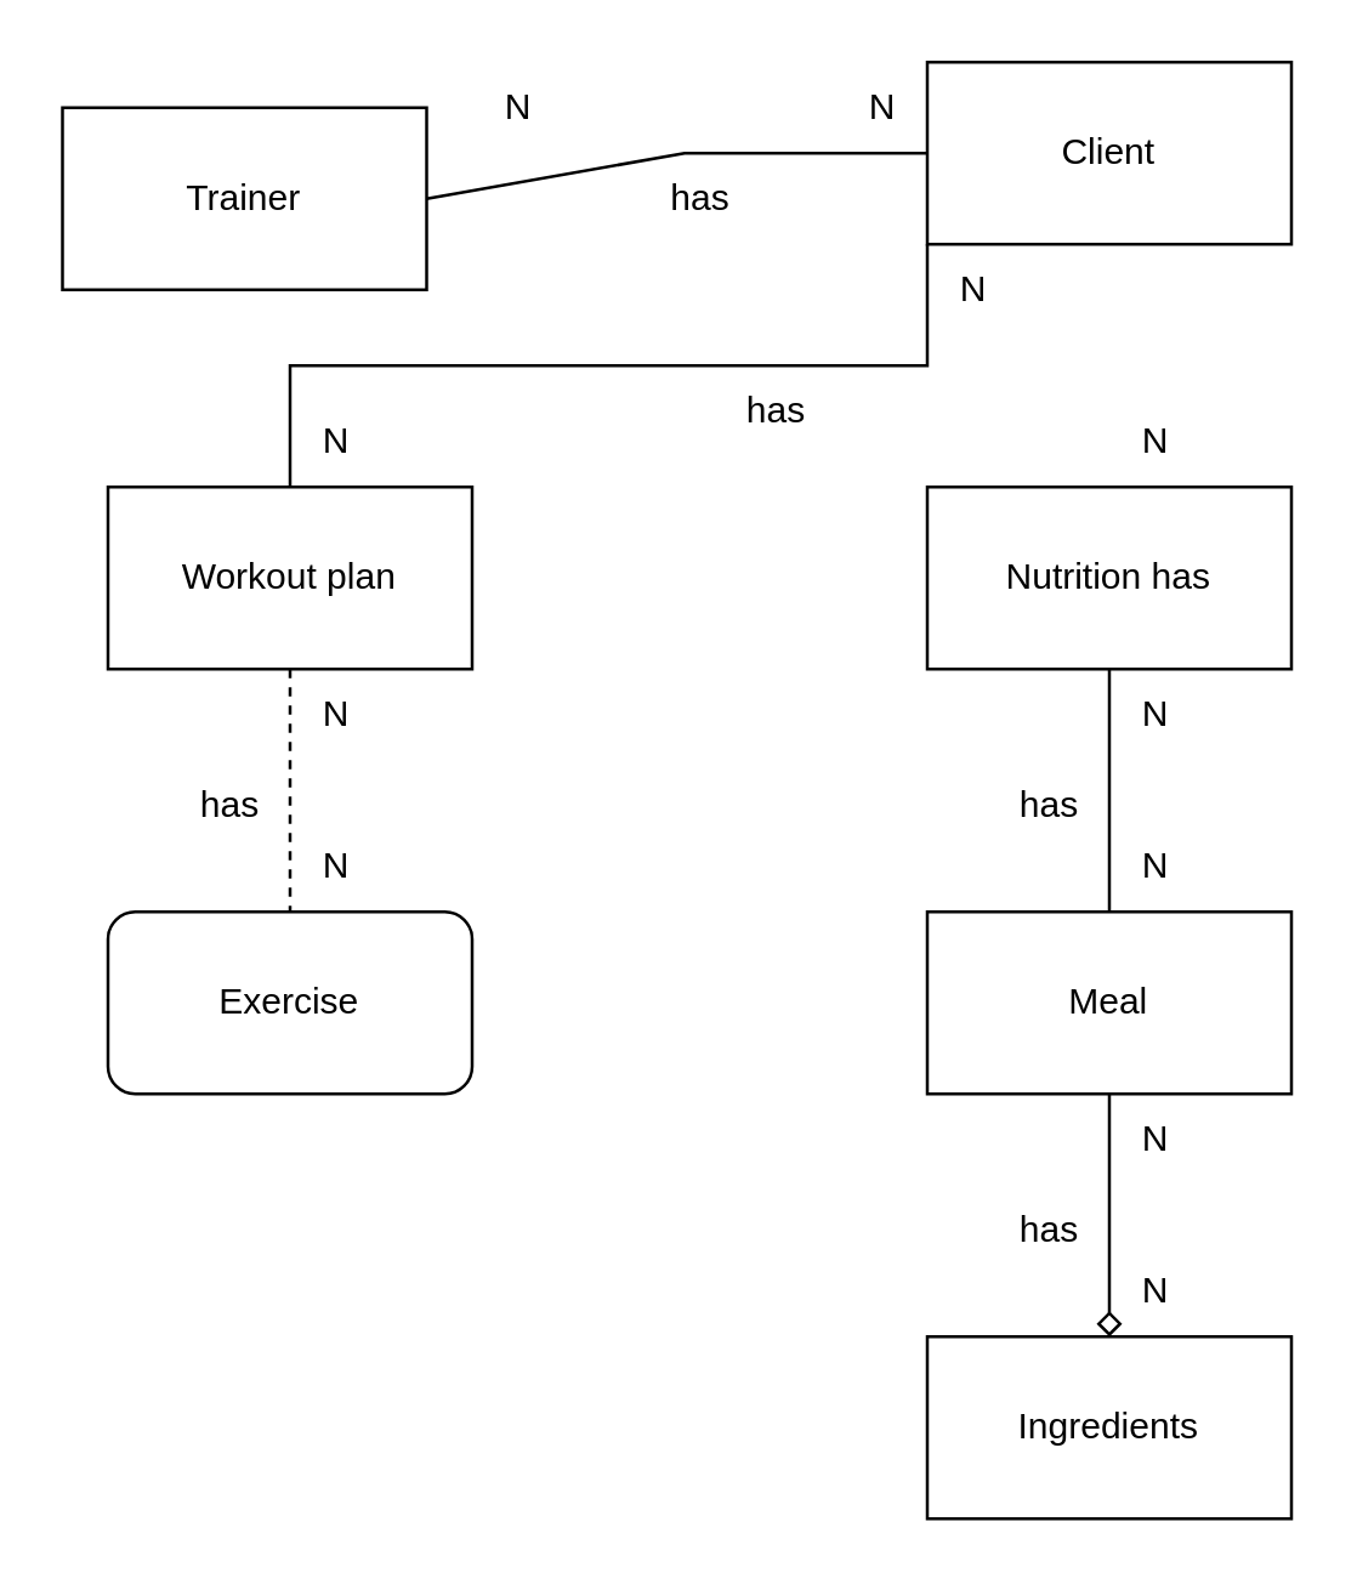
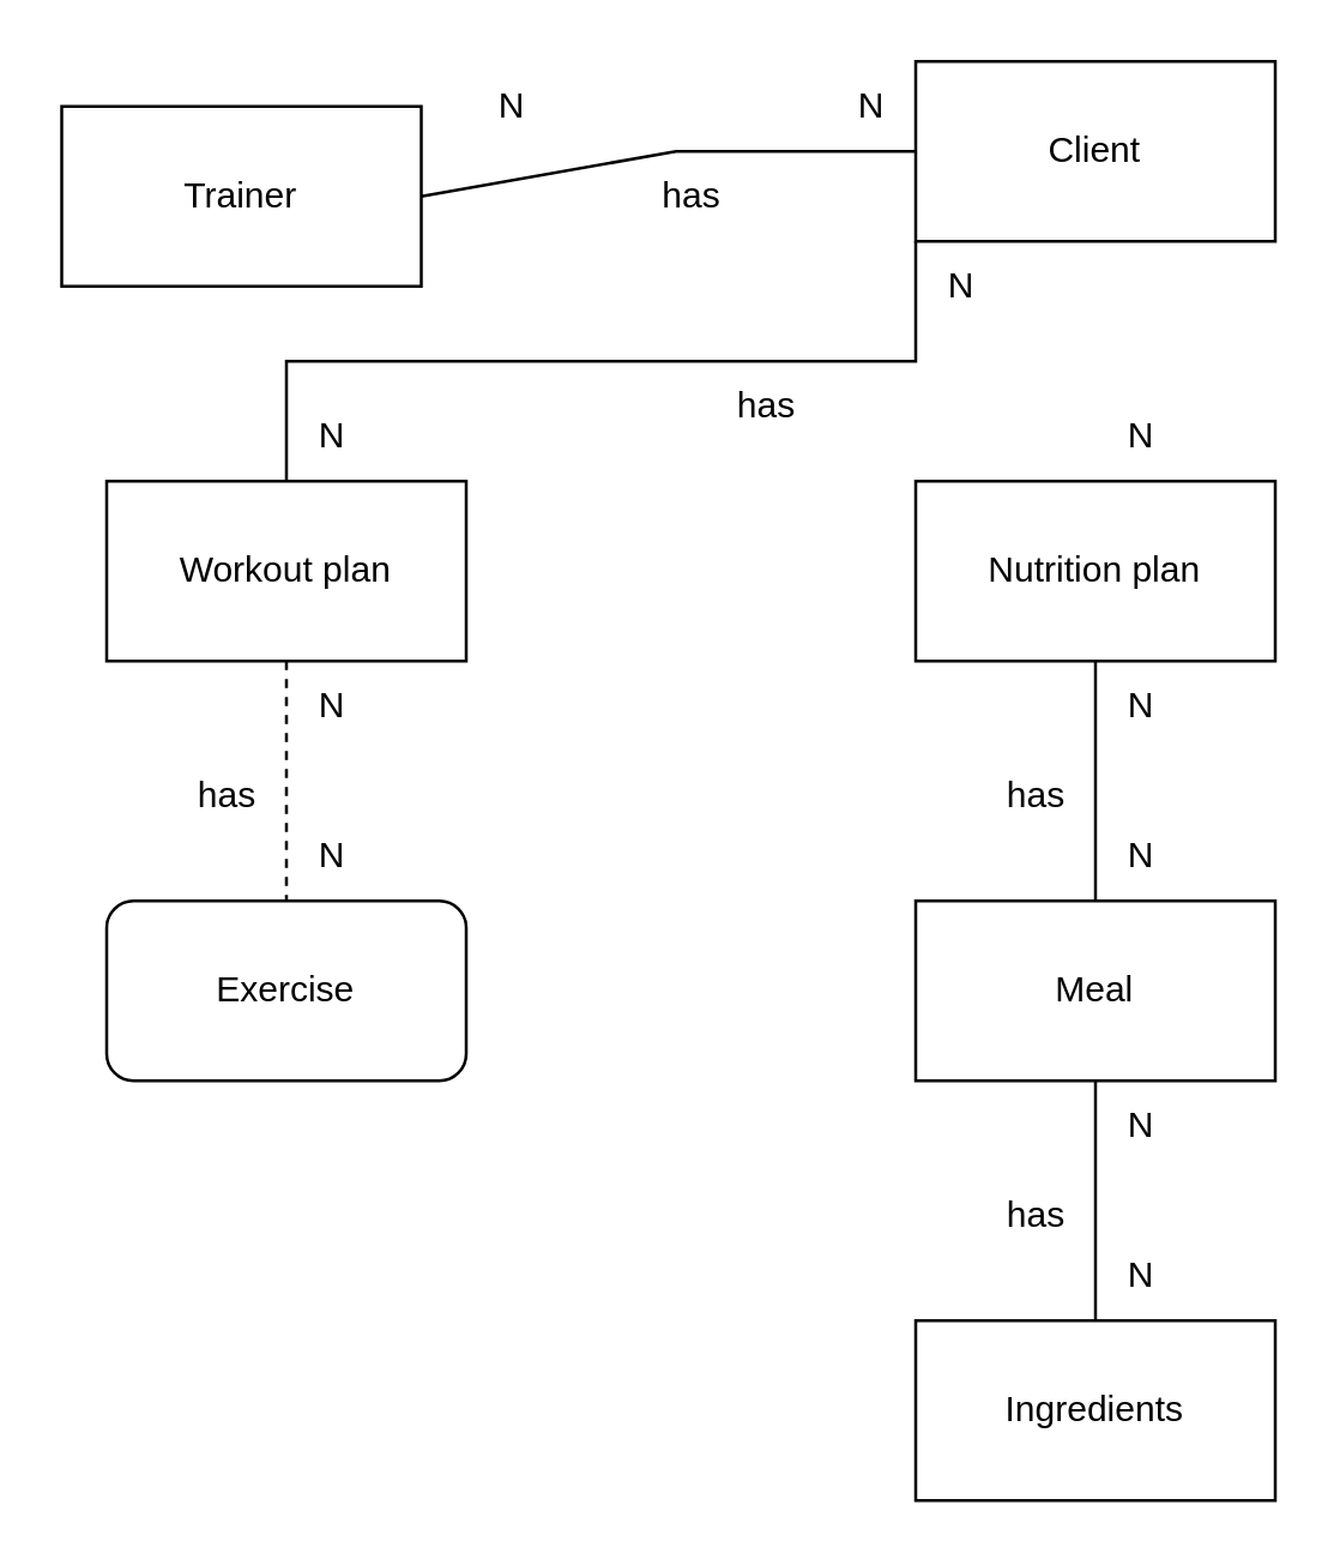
  <mxCell id="0" />
  <mxCell id="1" parent="0" />
  <mxCell id="2" value="Trainer" style="rounded=0;whiteSpace=wrap;html=1;" vertex="1" parent="1"><mxGeometry x="20" y="35" width="120" height="60" as="geometry" /></mxCell>
  <mxCell id="3" style="rounded=0;orthogonalLoop=1;jettySize=auto;html=1;exitX=0;exitY=1;exitDx=0;exitDy=0;entryX=0.5;entryY=0;entryDx=0;entryDy=0;edgeStyle=orthogonalEdgeStyle;endArrow=none;endFill=0;" edge="1" parent="1" source="4" target="6"><mxGeometry relative="1" as="geometry" /></mxCell>
  <mxCell id="4" value="Client" style="rounded=0;whiteSpace=wrap;html=1;" vertex="1" parent="1"><mxGeometry x="305" y="20" width="120" height="60" as="geometry" /></mxCell>
  <mxCell id="5" style="edgeStyle=orthogonalEdgeStyle;rounded=0;orthogonalLoop=1;jettySize=auto;html=1;entryX=0.5;entryY=0;entryDx=0;entryDy=0;endArrow=none;endFill=0;dashed=1;" edge="1" parent="1" source="6" target="7"><mxGeometry relative="1" as="geometry" /></mxCell>
  <mxCell id="6" value="Workout plan" style="rounded=0;whiteSpace=wrap;html=1;" vertex="1" parent="1"><mxGeometry x="35" y="160" width="120" height="60" as="geometry" /></mxCell>
  <mxCell id="7" value="Exercise" style="whiteSpace=wrap;html=1;rounded=1;" vertex="1" parent="1"><mxGeometry x="35" y="300" width="120" height="60" as="geometry" /></mxCell>
  <mxCell id="8" style="edgeStyle=orthogonalEdgeStyle;rounded=0;orthogonalLoop=1;jettySize=auto;html=1;entryX=0.5;entryY=0;entryDx=0;entryDy=0;endArrow=none;endFill=0;" edge="1" parent="1" source="9" target="11"><mxGeometry relative="1" as="geometry" /></mxCell>
- <mxCell id="9" value="Nutrition has" style="rounded=0;whiteSpace=wrap;html=1;" vertex="1" parent="1"><mxGeometry x="305" y="160" width="120" height="60" as="geometry" /></mxCell>
- <mxCell id="10" style="edgeStyle=orthogonalEdgeStyle;rounded=0;orthogonalLoop=1;jettySize=auto;html=1;entryX=0.5;entryY=0;entryDx=0;entryDy=0;endArrow=diamond;endFill=0;" edge="1" parent="1" source="11" target="26"><mxGeometry relative="1" as="geometry" /></mxCell>
+ <mxCell id="9" value="Nutrition plan" style="rounded=0;whiteSpace=wrap;html=1;" vertex="1" parent="1"><mxGeometry x="305" y="160" width="120" height="60" as="geometry" /></mxCell>
+ <mxCell id="10" style="edgeStyle=orthogonalEdgeStyle;rounded=0;orthogonalLoop=1;jettySize=auto;html=1;entryX=0.5;entryY=0;entryDx=0;entryDy=0;endArrow=none;endFill=0;" edge="1" parent="1" source="11" target="26"><mxGeometry relative="1" as="geometry" /></mxCell>
  <mxCell id="11" value="Meal" style="rounded=0;whiteSpace=wrap;html=1;" vertex="1" parent="1"><mxGeometry x="305" y="300" width="120" height="60" as="geometry" /></mxCell>
  <mxCell id="12" value="" style="endArrow=none;html=1;rounded=0;entryX=0;entryY=0.5;entryDx=0;entryDy=0;exitX=1;exitY=0.5;exitDx=0;exitDy=0;" edge="1" parent="1" source="2" target="4"><mxGeometry width="50" height="50" relative="1" as="geometry"><mxPoint x="355" y="260" as="sourcePoint" /><mxPoint x="405" y="210" as="targetPoint" /><Array as="points"><mxPoint x="225" y="50" /></Array></mxGeometry></mxCell>
  <mxCell id="13" value="has" style="text;html=1;align=center;verticalAlign=middle;resizable=0;points=[];autosize=1;strokeColor=none;fillColor=none;" vertex="1" parent="1"><mxGeometry x="210" y="50" width="40" height="30" as="geometry" /></mxCell>
  <mxCell id="14" value="N" style="text;html=1;align=center;verticalAlign=middle;resizable=0;points=[];autosize=1;strokeColor=none;fillColor=none;" vertex="1" parent="1"><mxGeometry x="155" y="20" width="30" height="30" as="geometry" /></mxCell>
  <mxCell id="15" value="N" style="text;html=1;align=center;verticalAlign=middle;resizable=0;points=[];autosize=1;strokeColor=none;fillColor=none;" vertex="1" parent="1"><mxGeometry x="275" y="20" width="30" height="30" as="geometry" /></mxCell>
  <mxCell id="16" value="N" style="text;html=1;align=center;verticalAlign=middle;resizable=0;points=[];autosize=1;strokeColor=none;fillColor=none;" vertex="1" parent="1"><mxGeometry x="365" y="130" width="30" height="30" as="geometry" /></mxCell>
  <mxCell id="17" value="N" style="text;html=1;align=center;verticalAlign=middle;resizable=0;points=[];autosize=1;strokeColor=none;fillColor=none;" vertex="1" parent="1"><mxGeometry x="365" y="270" width="30" height="30" as="geometry" /></mxCell>
  <mxCell id="18" value="N" style="text;html=1;align=center;verticalAlign=middle;resizable=0;points=[];autosize=1;strokeColor=none;fillColor=none;" vertex="1" parent="1"><mxGeometry x="365" y="220" width="30" height="30" as="geometry" /></mxCell>
  <mxCell id="19" value="N" style="text;html=1;align=center;verticalAlign=middle;resizable=0;points=[];autosize=1;strokeColor=none;fillColor=none;" vertex="1" parent="1"><mxGeometry x="95" y="130" width="30" height="30" as="geometry" /></mxCell>
  <mxCell id="20" value="N" style="text;html=1;align=center;verticalAlign=middle;resizable=0;points=[];autosize=1;strokeColor=none;fillColor=none;" vertex="1" parent="1"><mxGeometry x="305" y="80" width="30" height="30" as="geometry" /></mxCell>
  <mxCell id="21" value="N" style="text;html=1;align=center;verticalAlign=middle;resizable=0;points=[];autosize=1;strokeColor=none;fillColor=none;" vertex="1" parent="1"><mxGeometry x="95" y="270" width="30" height="30" as="geometry" /></mxCell>
  <mxCell id="22" value="N" style="text;html=1;align=center;verticalAlign=middle;resizable=0;points=[];autosize=1;strokeColor=none;fillColor=none;" vertex="1" parent="1"><mxGeometry x="95" y="220" width="30" height="30" as="geometry" /></mxCell>
  <mxCell id="23" value="has" style="text;html=1;align=center;verticalAlign=middle;resizable=0;points=[];autosize=1;strokeColor=none;fillColor=none;" vertex="1" parent="1"><mxGeometry x="235" y="120" width="40" height="30" as="geometry" /></mxCell>
  <mxCell id="24" value="has" style="text;html=1;align=center;verticalAlign=middle;resizable=0;points=[];autosize=1;strokeColor=none;fillColor=none;" vertex="1" parent="1"><mxGeometry x="55" y="250" width="40" height="30" as="geometry" /></mxCell>
  <mxCell id="25" value="has" style="text;html=1;align=center;verticalAlign=middle;resizable=0;points=[];autosize=1;strokeColor=none;fillColor=none;" vertex="1" parent="1"><mxGeometry x="325" y="250" width="40" height="30" as="geometry" /></mxCell>
  <mxCell id="26" value="Ingredients" style="rounded=0;whiteSpace=wrap;html=1;" vertex="1" parent="1"><mxGeometry x="305" y="440" width="120" height="60" as="geometry" /></mxCell>
  <mxCell id="27" value="N" style="text;html=1;align=center;verticalAlign=middle;resizable=0;points=[];autosize=1;strokeColor=none;fillColor=none;" vertex="1" parent="1"><mxGeometry x="365" y="410" width="30" height="30" as="geometry" /></mxCell>
  <mxCell id="28" value="N" style="text;html=1;align=center;verticalAlign=middle;resizable=0;points=[];autosize=1;strokeColor=none;fillColor=none;" vertex="1" parent="1"><mxGeometry x="365" y="360" width="30" height="30" as="geometry" /></mxCell>
  <mxCell id="29" value="has" style="text;html=1;align=center;verticalAlign=middle;resizable=0;points=[];autosize=1;strokeColor=none;fillColor=none;" vertex="1" parent="1"><mxGeometry x="325" y="390" width="40" height="30" as="geometry" /></mxCell>
